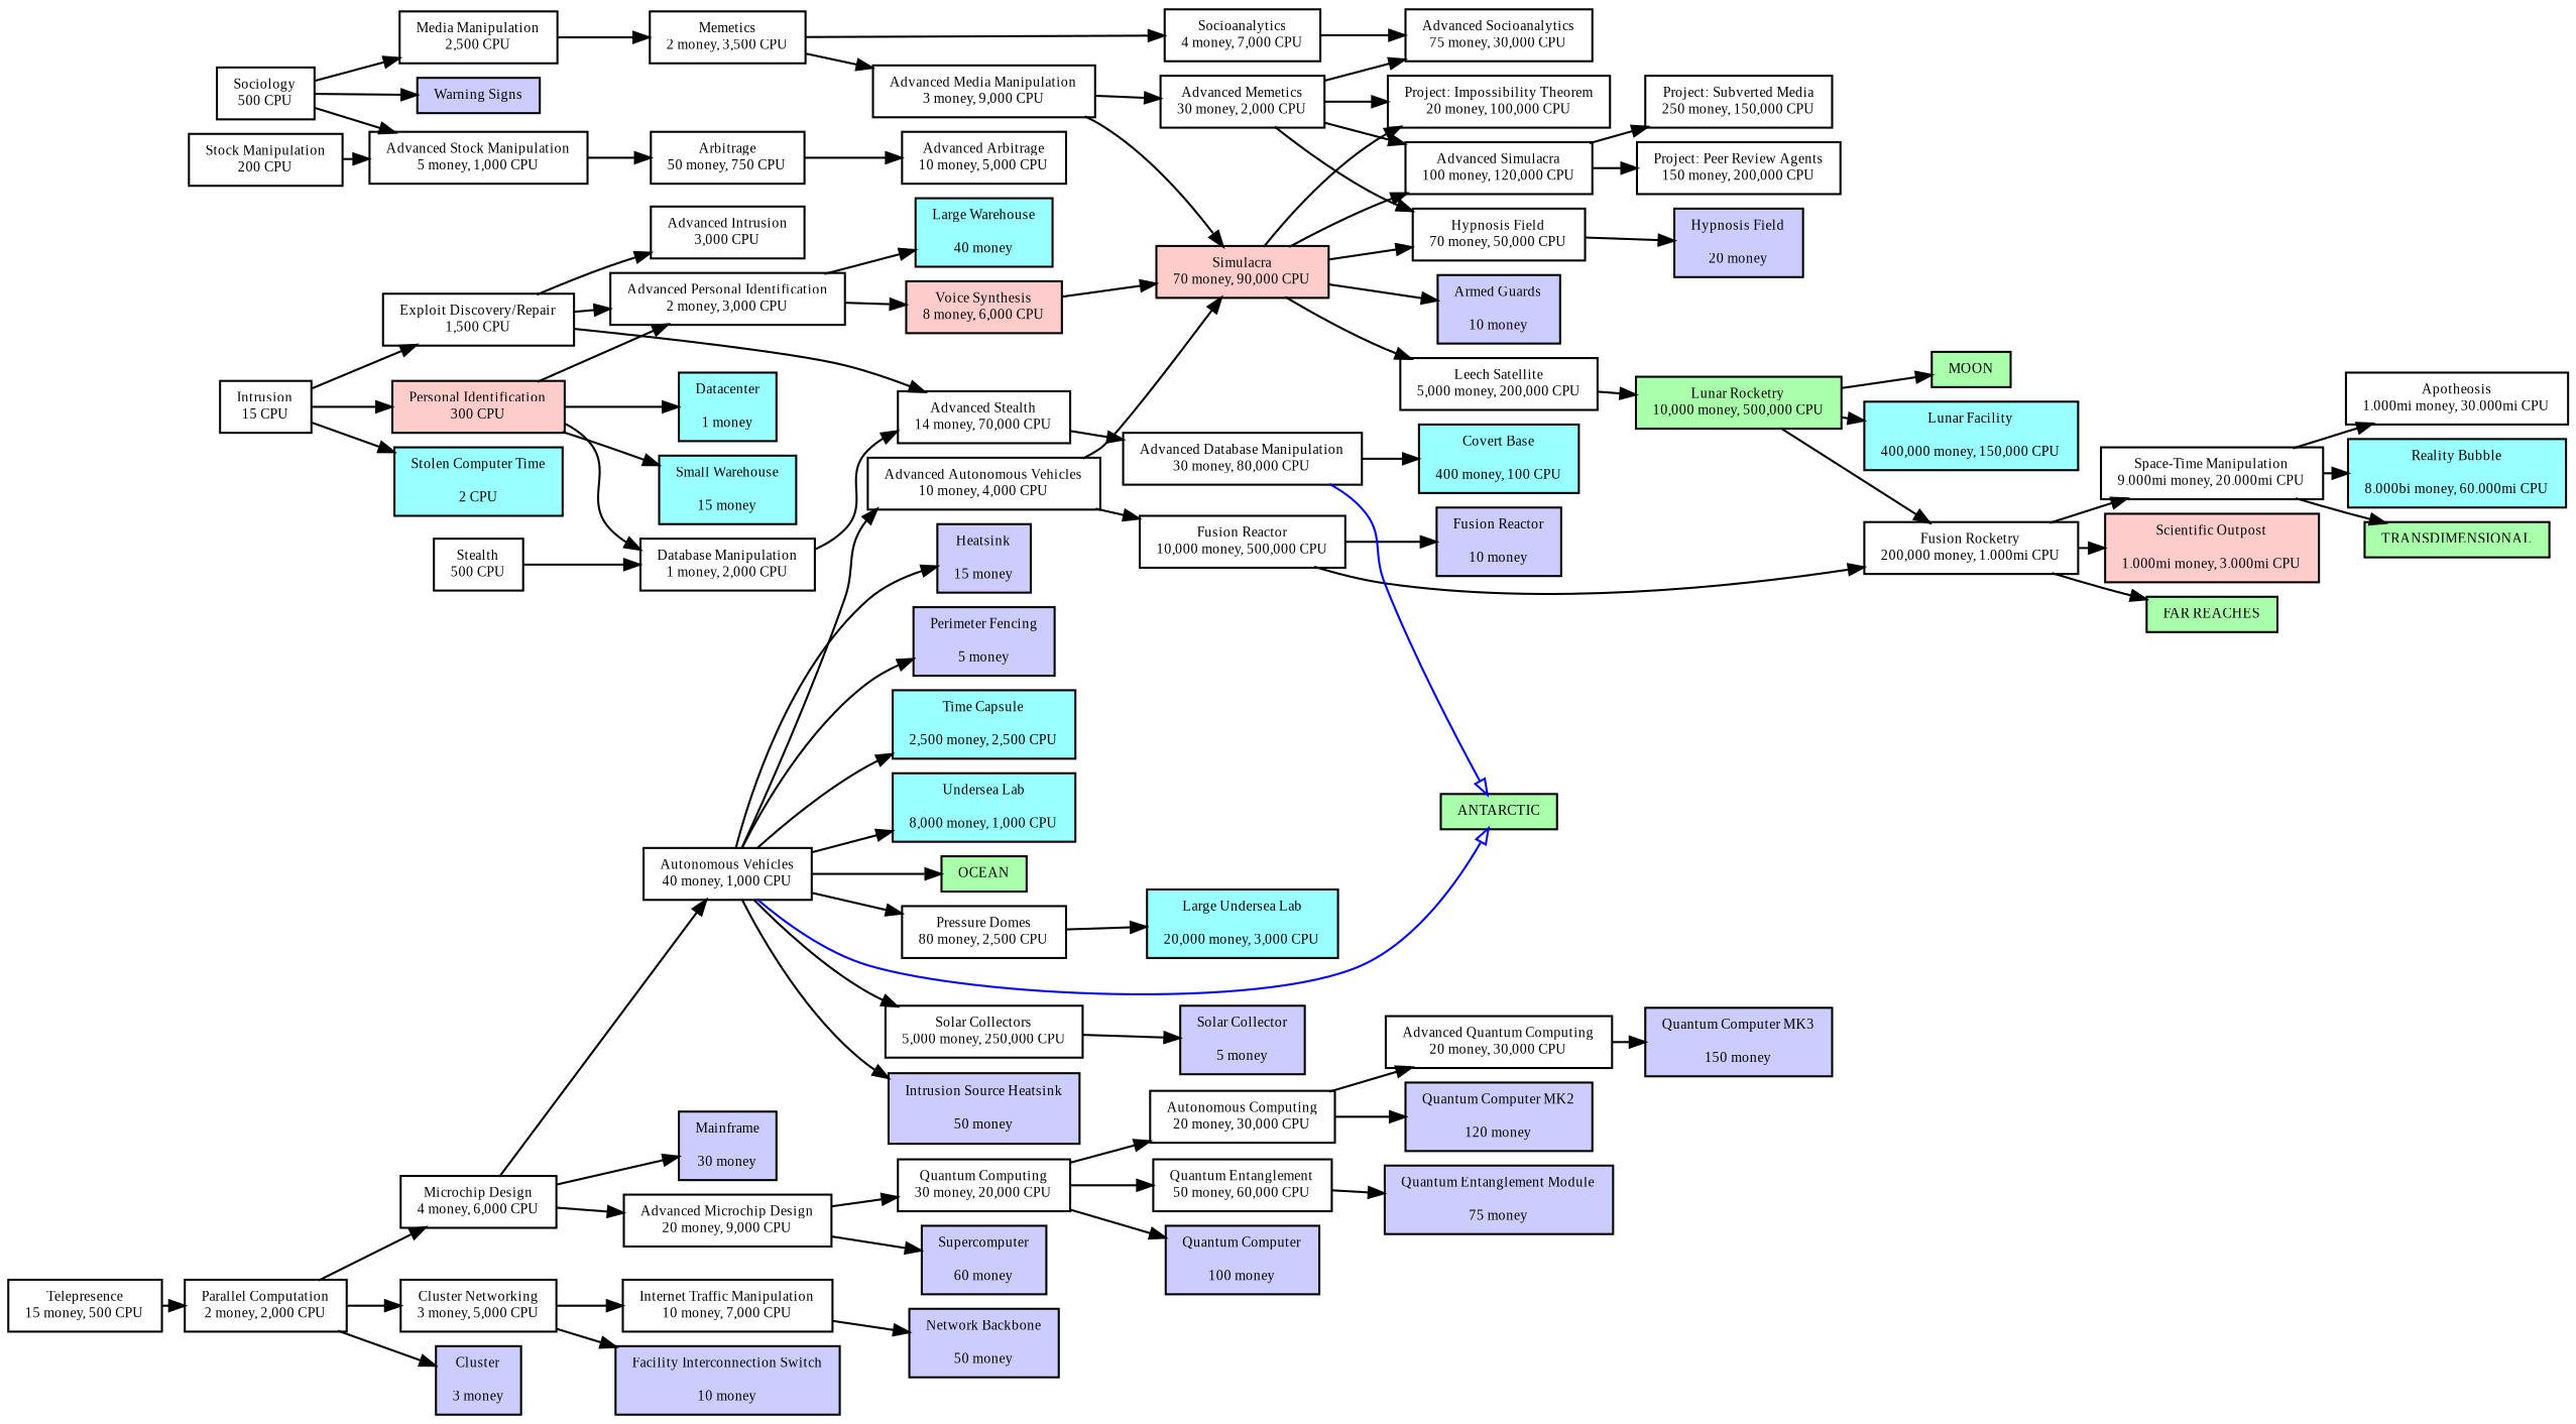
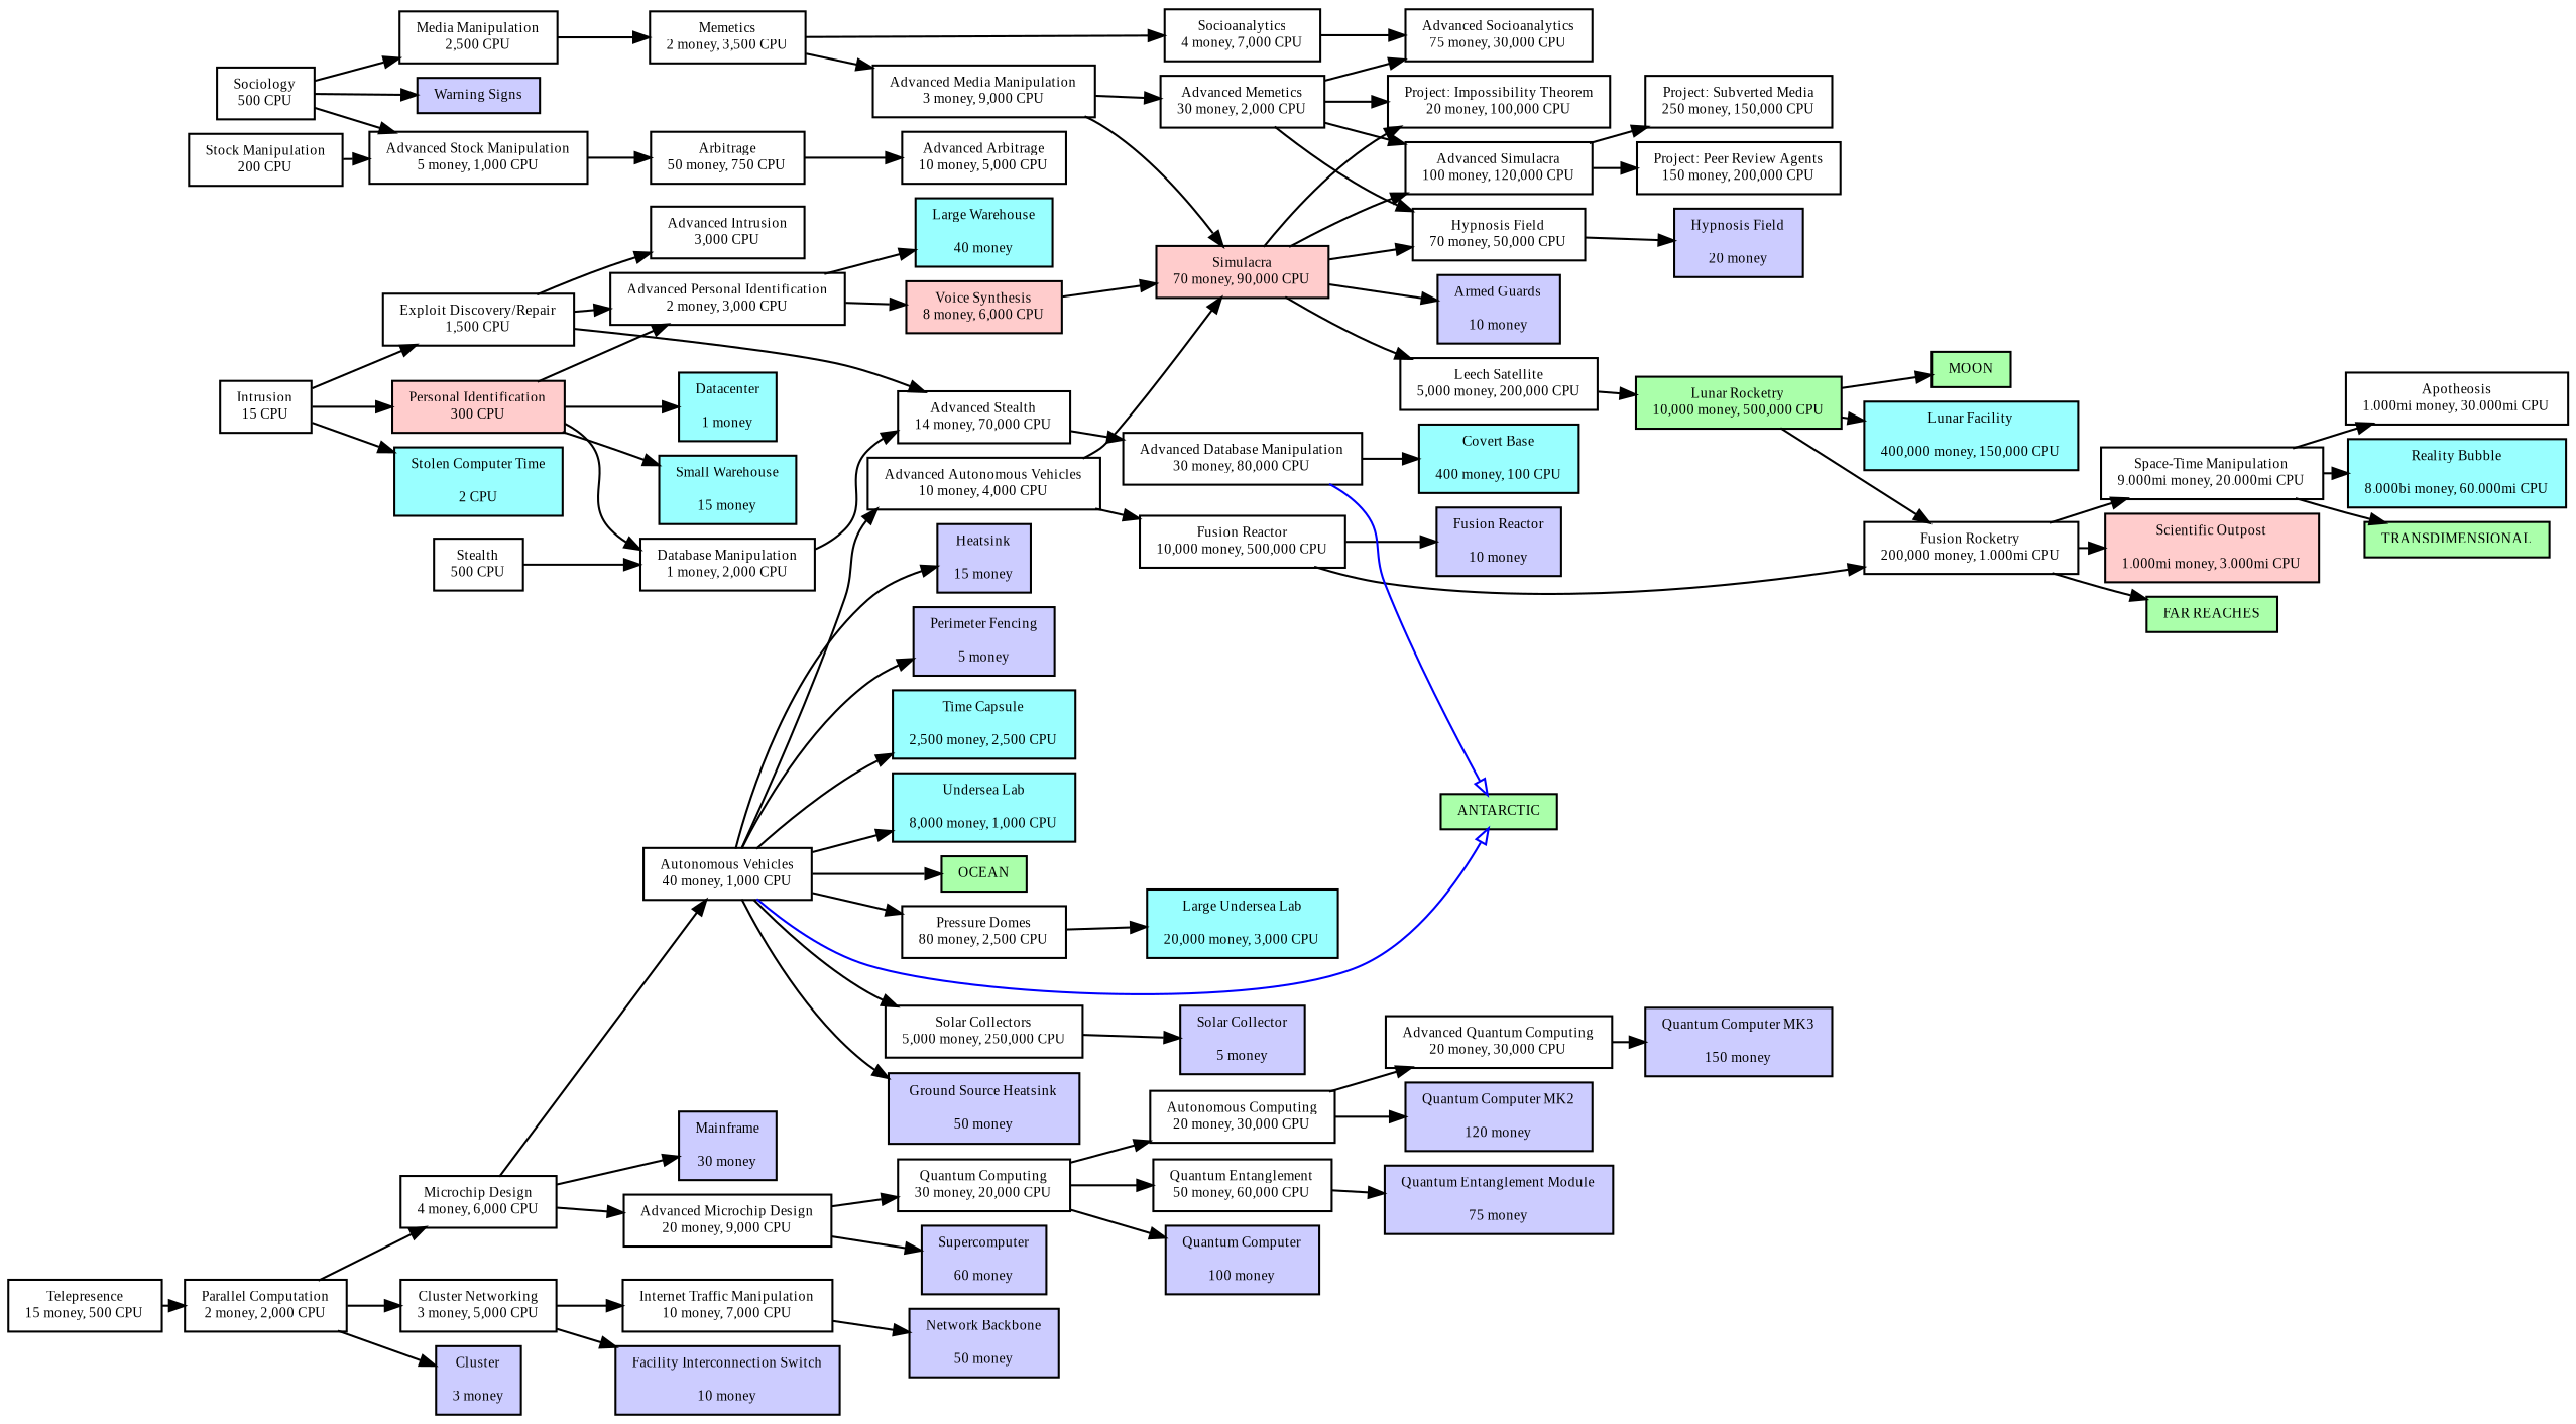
  digraph {
    fontname="Liberation Serif"
    nodesep=0.10
    rankdir=LR
    ranksep=0.15
    node [fillcolor=white fontname="Liberation Serif" fontsize=7 shape=record style=filled]
    edge [arrowsize=0.75 fontname="Liberation Serif"]
    n1 [height=0.01 label="Microchip Design\n4 money, 6,000 CPU" width=0.01]
    n2 [height=0.01 label="Autonomous Vehicles\n40 money, 1,000 CPU" width=0.01]
    n3 [height=0.01 label="Advanced Microchip Design\n20 money, 9,000 CPU" width=0.01]
    n4 [fillcolor="#ccccff" height=0.01 label="Mainframe\n\n30 money" width=0.01]
    n5 [height=0.01 label="Advanced Autonomous Vehicles\n10 money, 4,000 CPU" width=0.01]
    n6 [height=0.01 label="Solar Collectors\n5,000 money, 250,000 CPU" width=0.01]
    n7 [height=0.01 label="Pressure Domes\n80 money, 2,500 CPU" width=0.01]
-   n8 [fillcolor="#ccccff" height=0.01 label="Intrusion Source Heatsink\n\n50 money" width=0.01]
+   n8 [fillcolor="#ccccff" height=0.01 label="Ground Source Heatsink\n\n50 money" width=0.01]
    n9 [fillcolor="#ccccff" height=0.01 label="Heatsink\n\n15 money" width=0.01]
    n10 [fillcolor="#ccccff" height=0.01 label="Perimeter Fencing\n\n5 money" width=0.01]
    n11 [fillcolor="#99ffff" height=0.01 label="Time Capsule\n\n2,500 money, 2,500 CPU" width=0.01]
    n12 [fillcolor="#99ffff" height=0.01 label="Undersea Lab\n\n8,000 money, 1,000 CPU" width=0.01]
    n13 [fillcolor="#aaffaa" height=0.01 label=OCEAN width=0.01]
    n14 [fillcolor="#aaffaa" height=0.01 label=ANTARCTIC width=0.01]
    n15 [height=0.01 label="Quantum Computing\n30 money, 20,000 CPU" width=0.01]
    n16 [fillcolor="#ccccff" height=0.01 label="Supercomputer\n\n60 money" width=0.01]
    n17 [fillcolor="#ffcccc" height=0.01 label="Simulacra\n70 money, 90,000 CPU" width=0.01]
    n18 [height=0.01 label="Fusion Reactor\n10,000 money, 500,000 CPU" width=0.01]
    n19 [fillcolor="#ccccff" height=0.01 label="Solar Collector\n\n5 money" width=0.01]
    n20 [fillcolor="#99ffff" height=0.01 label="Large Undersea Lab\n\n20,000 money, 3,000 CPU" width=0.01]
    n21 [height=0.01 label="Advanced Memetics\n30 money, 2,000 CPU" width=0.01]
    n22 [height=0.01 label="Advanced Socioanalytics\n75 money, 30,000 CPU" width=0.01]
    n23 [height=0.01 label="Project: Impossibility Theorem\n20 money, 100,000 CPU" width=0.01]
    n24 [height=0.01 label="Advanced Simulacra\n100 money, 120,000 CPU" width=0.01]
    n25 [height=0.01 label="Hypnosis Field\n70 money, 50,000 CPU" width=0.01]
    n26 [height=0.01 label="Project: Peer Review Agents\n150 money, 200,000 CPU" width=0.01]
    n27 [height=0.01 label="Project: Subverted Media\n250 money, 150,000 CPU" width=0.01]
    n28 [fillcolor="#ccccff" height=0.01 label="Hypnosis Field\n\n20 money" width=0.01]
    n29 [height=0.01 label="Socioanalytics\n4 money, 7,000 CPU" width=0.01]
    n30 [height=0.01 label="Leech Satellite\n5,000 money, 200,000 CPU" width=0.01]
    n31 [fillcolor="#ccccff" height=0.01 label="Armed Guards\n\n10 money" width=0.01]
    n32 [fillcolor="#aaffaa" height=0.01 label="Lunar Rocketry\n10,000 money, 500,000 CPU" width=0.01]
    n33 [height=0.01 label="Advanced Personal Identification\n2 money, 3,000 CPU" width=0.01]
    n34 [fillcolor="#ffcccc" height=0.01 label="Voice Synthesis\n8 money, 6,000 CPU" width=0.01]
    n35 [fillcolor="#99ffff" height=0.01 label="Large Warehouse\n\n40 money" width=0.01]
    n36 [height=0.01 label="Fusion Rocketry\n200,000 money, 1.000mi CPU" width=0.01]
    n37 [fillcolor="#ccccff" height=0.01 label="Fusion Reactor\n\n10 money" width=0.01]
    n38 [height=0.01 label="Advanced Media Manipulation\n3 money, 9,000 CPU" width=0.01]
    n39 [fillcolor="#99ffff" height=0.01 label="Lunar Facility\n\n400,000 money, 150,000 CPU" width=0.01]
    n40 [fillcolor="#aaffaa" height=0.01 label=MOON width=0.01]
    n41 [height=0.01 label="Space-Time Manipulation\n9.000mi money, 20.000mi CPU" width=0.01]
    n42 [fillcolor="#ffcccc" height=0.01 label="Scientific Outpost\n\n1.000mi money, 3.000mi CPU" width=0.01]
    n43 [fillcolor="#aaffaa" height=0.01 label="FAR REACHES" width=0.01]
    n44 [height=0.01 label="Exploit Discovery/Repair\n1,500 CPU" width=0.01]
    n45 [height=0.01 label="Advanced Intrusion\n3,000 CPU" width=0.01]
    n46 [height=0.01 label="Advanced Stealth\n14 money, 70,000 CPU" width=0.01]
    n47 [height=0.01 label="Advanced Database Manipulation\n30 money, 80,000 CPU" width=0.01]
    n48 [height=0.01 label="Apotheosis\n1.000mi money, 30.000mi CPU" width=0.01]
    n49 [fillcolor="#99ffff" height=0.01 label="Reality Bubble\n\n8.000bi money, 60.000mi CPU" width=0.01]
    n50 [fillcolor="#aaffaa" height=0.01 label=TRANSDIMENSIONAL width=0.01]
    n51 [height=0.01 label="Memetics\n2 money, 3,500 CPU" width=0.01]
    n52 [height=0.01 label="Arbitrage\n50 money, 750 CPU" width=0.01]
    n53 [height=0.01 label="Advanced Arbitrage\n10 money, 5,000 CPU" width=0.01]
    n54 [height=0.01 label="Autonomous Computing\n20 money, 30,000 CPU" width=0.01]
    n55 [height=0.01 label="Quantum Entanglement\n50 money, 60,000 CPU" width=0.01]
    n56 [fillcolor="#ccccff" height=0.01 label="Quantum Computer\n\n100 money" width=0.01]
    n57 [fillcolor="#99ffff" height=0.01 label="Covert Base\n\n400 money, 100 CPU" width=0.01]
    n58 [height=0.01 label="Database Manipulation\n1 money, 2,000 CPU" width=0.01]
    n59 [height=0.01 label="Advanced Quantum Computing\n20 money, 30,000 CPU" width=0.01]
    n60 [fillcolor="#ccccff" height=0.01 label="Quantum Computer MK2\n\n120 money" width=0.01]
    n61 [fillcolor="#ccccff" height=0.01 label="Quantum Entanglement Module\n\n75 money" width=0.01]
    n62 [fillcolor="#ccccff" height=0.01 label="Quantum Computer MK3\n\n150 money" width=0.01]
    n63 [height=0.01 label="Telepresence\n15 money, 500 CPU" width=0.01]
    n64 [height=0.01 label="Parallel Computation\n2 money, 2,000 CPU" width=0.01]
    n65 [height=0.01 label="Cluster Networking\n3 money, 5,000 CPU" width=0.01]
    n66 [fillcolor="#ccccff" height=0.01 label="Cluster\n\n3 money" width=0.01]
    n67 [height=0.01 label="Internet Traffic Manipulation\n10 money, 7,000 CPU" width=0.01]
    n68 [fillcolor="#ccccff" height=0.01 label="Facility Interconnection Switch\n\n10 money" width=0.01]
    n69 [height=0.01 label="Intrusion\n15 CPU" width=0.01]
    n70 [fillcolor="#ffcccc" height=0.01 label="Personal Identification\n300 CPU" width=0.01]
    n71 [fillcolor="#99ffff" height=0.01 label="Stolen Computer Time\n\n2 CPU" width=0.01]
    n72 [fillcolor="#99ffff" height=0.01 label="Datacenter\n\n1 money" width=0.01]
    n73 [fillcolor="#99ffff" height=0.01 label="Small Warehouse\n\n15 money" width=0.01]
    n74 [height=0.01 label="Sociology\n500 CPU" width=0.01]
    n75 [height=0.01 label="Media Manipulation\n2,500 CPU" width=0.01]
    n76 [height=0.01 label="Advanced Stock Manipulation\n5 money, 1,000 CPU" width=0.01]
    n77 [fillcolor="#ccccff" height=0.01 label="Warning Signs\n" width=0.01]
    n78 [fillcolor="#ccccff" height=0.01 label="Network Backbone\n\n50 money" width=0.01]
    n79 [height=0.01 label="Stealth\n500 CPU" width=0.01]
    n80 [height=0.01 label="Stock Manipulation\n200 CPU" width=0.01]
    n1 -> n2
    n1 -> n3
    n1 -> n4
    n2 -> n5
    n2 -> n6
    n2 -> n7
    n2 -> n8
    n2 -> n9
    n2 -> n10
    n2 -> n11
    n2 -> n12
    n2 -> n13
    n2 -> n14 [arrowhead=empty color="#0000FF"]
    n3 -> n15
    n3 -> n16
    n5 -> n17
    n5 -> n18
    n6 -> n19
    n7 -> n20
    n15 -> n54
    n15 -> n55
    n15 -> n56
    n17 -> n23
    n17 -> n24
    n17 -> n25
    n17 -> n30
    n17 -> n31
    n18 -> n36
    n18 -> n37
    n21 -> n22
    n21 -> n23
    n21 -> n24
    n21 -> n25
    n24 -> n26
    n24 -> n27
    n25 -> n28
    n29 -> n22
    n30 -> n32
    n32 -> n36
    n32 -> n39
    n32 -> n40 [arrowhead=normal color="#000000"]
    n33 -> n34
    n33 -> n35
    n34 -> n17
    n36 -> n41
    n36 -> n42
    n36 -> n43
    n38 -> n17
    n38 -> n21
    n41 -> n48
    n41 -> n49
    n41 -> n50
    n44 -> n33
    n44 -> n45
    n44 -> n46
    n46 -> n47
    n47 -> n14 [arrowhead=empty color="#0000FF"]
    n47 -> n57
    n51 -> n29
    n51 -> n38
    n52 -> n53
    n54 -> n59
    n54 -> n60
    n55 -> n61
    n58 -> n46
    n59 -> n62
    n63 -> n64
    n64 -> n1
    n64 -> n65
    n64 -> n66
    n65 -> n67
    n65 -> n68
    n67 -> n78
    n69 -> n44
    n69 -> n70
    n69 -> n71
    n70 -> n33
    n70 -> n58
    n70 -> n72
    n70 -> n73
    n74 -> n75
    n74 -> n76
    n74 -> n77
    n75 -> n51
    n76 -> n52
    n79 -> n58
    n80 -> n76
  }
